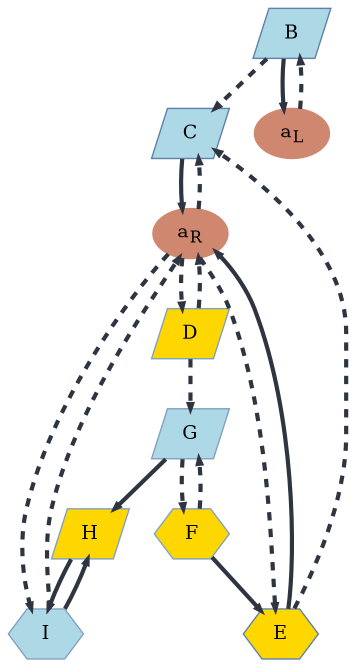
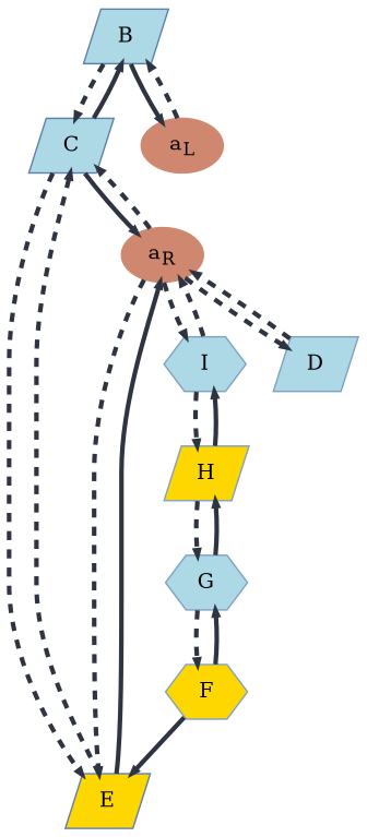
  digraph {
    node [color="#81a1c1" fillcolor=lightblue shape=parallelogram style=filled]
    edge [arrowsize=0.33 color="#2e3440" penwidth=3.0 style=dashed]
    B [color="#5e81ac"]
    C [color="#5e81ac"]
-   E [color="#5e81ac" fillcolor=gold shape=hexagon]
+   E [color="#5e81ac" fillcolor=gold]
    F [fillcolor=gold shape=hexagon]
-   G
+   G [shape=hexagon]
    H [fillcolor=gold]
    I [shape=hexagon]
-   D [fillcolor=gold]
+   D
    n9 [color="#d08770" label=<a<SUB>L</SUB>> fillcolor="" shape=""]
    n10 [color="#d08770" label=<a<SUB>R</SUB>> fillcolor="" shape=""]
    subgraph sub_1 {
      B
      C
      E
    }
    subgraph sub_2 {
      F
      G
      H
      I
      D
    }
    B -> C
    B -> n9 [style=solid]
+   C -> B [style=solid]
+   C -> E
    C -> n10 [style=solid]
    E -> C
    E -> n10 [style=solid]
    F -> E [style=solid]
-   F -> G
+   F -> G [style=solid]
    G -> F
    G -> H [style=solid]
-   D -> G
+   H -> G
    H -> I [style=solid]
-   I -> H [style=solid]
+   I -> H
    I -> n10
    D -> n10
    n9 -> B
    n10 -> C
    n10 -> E
    n10 -> I
    n10 -> D
  }
